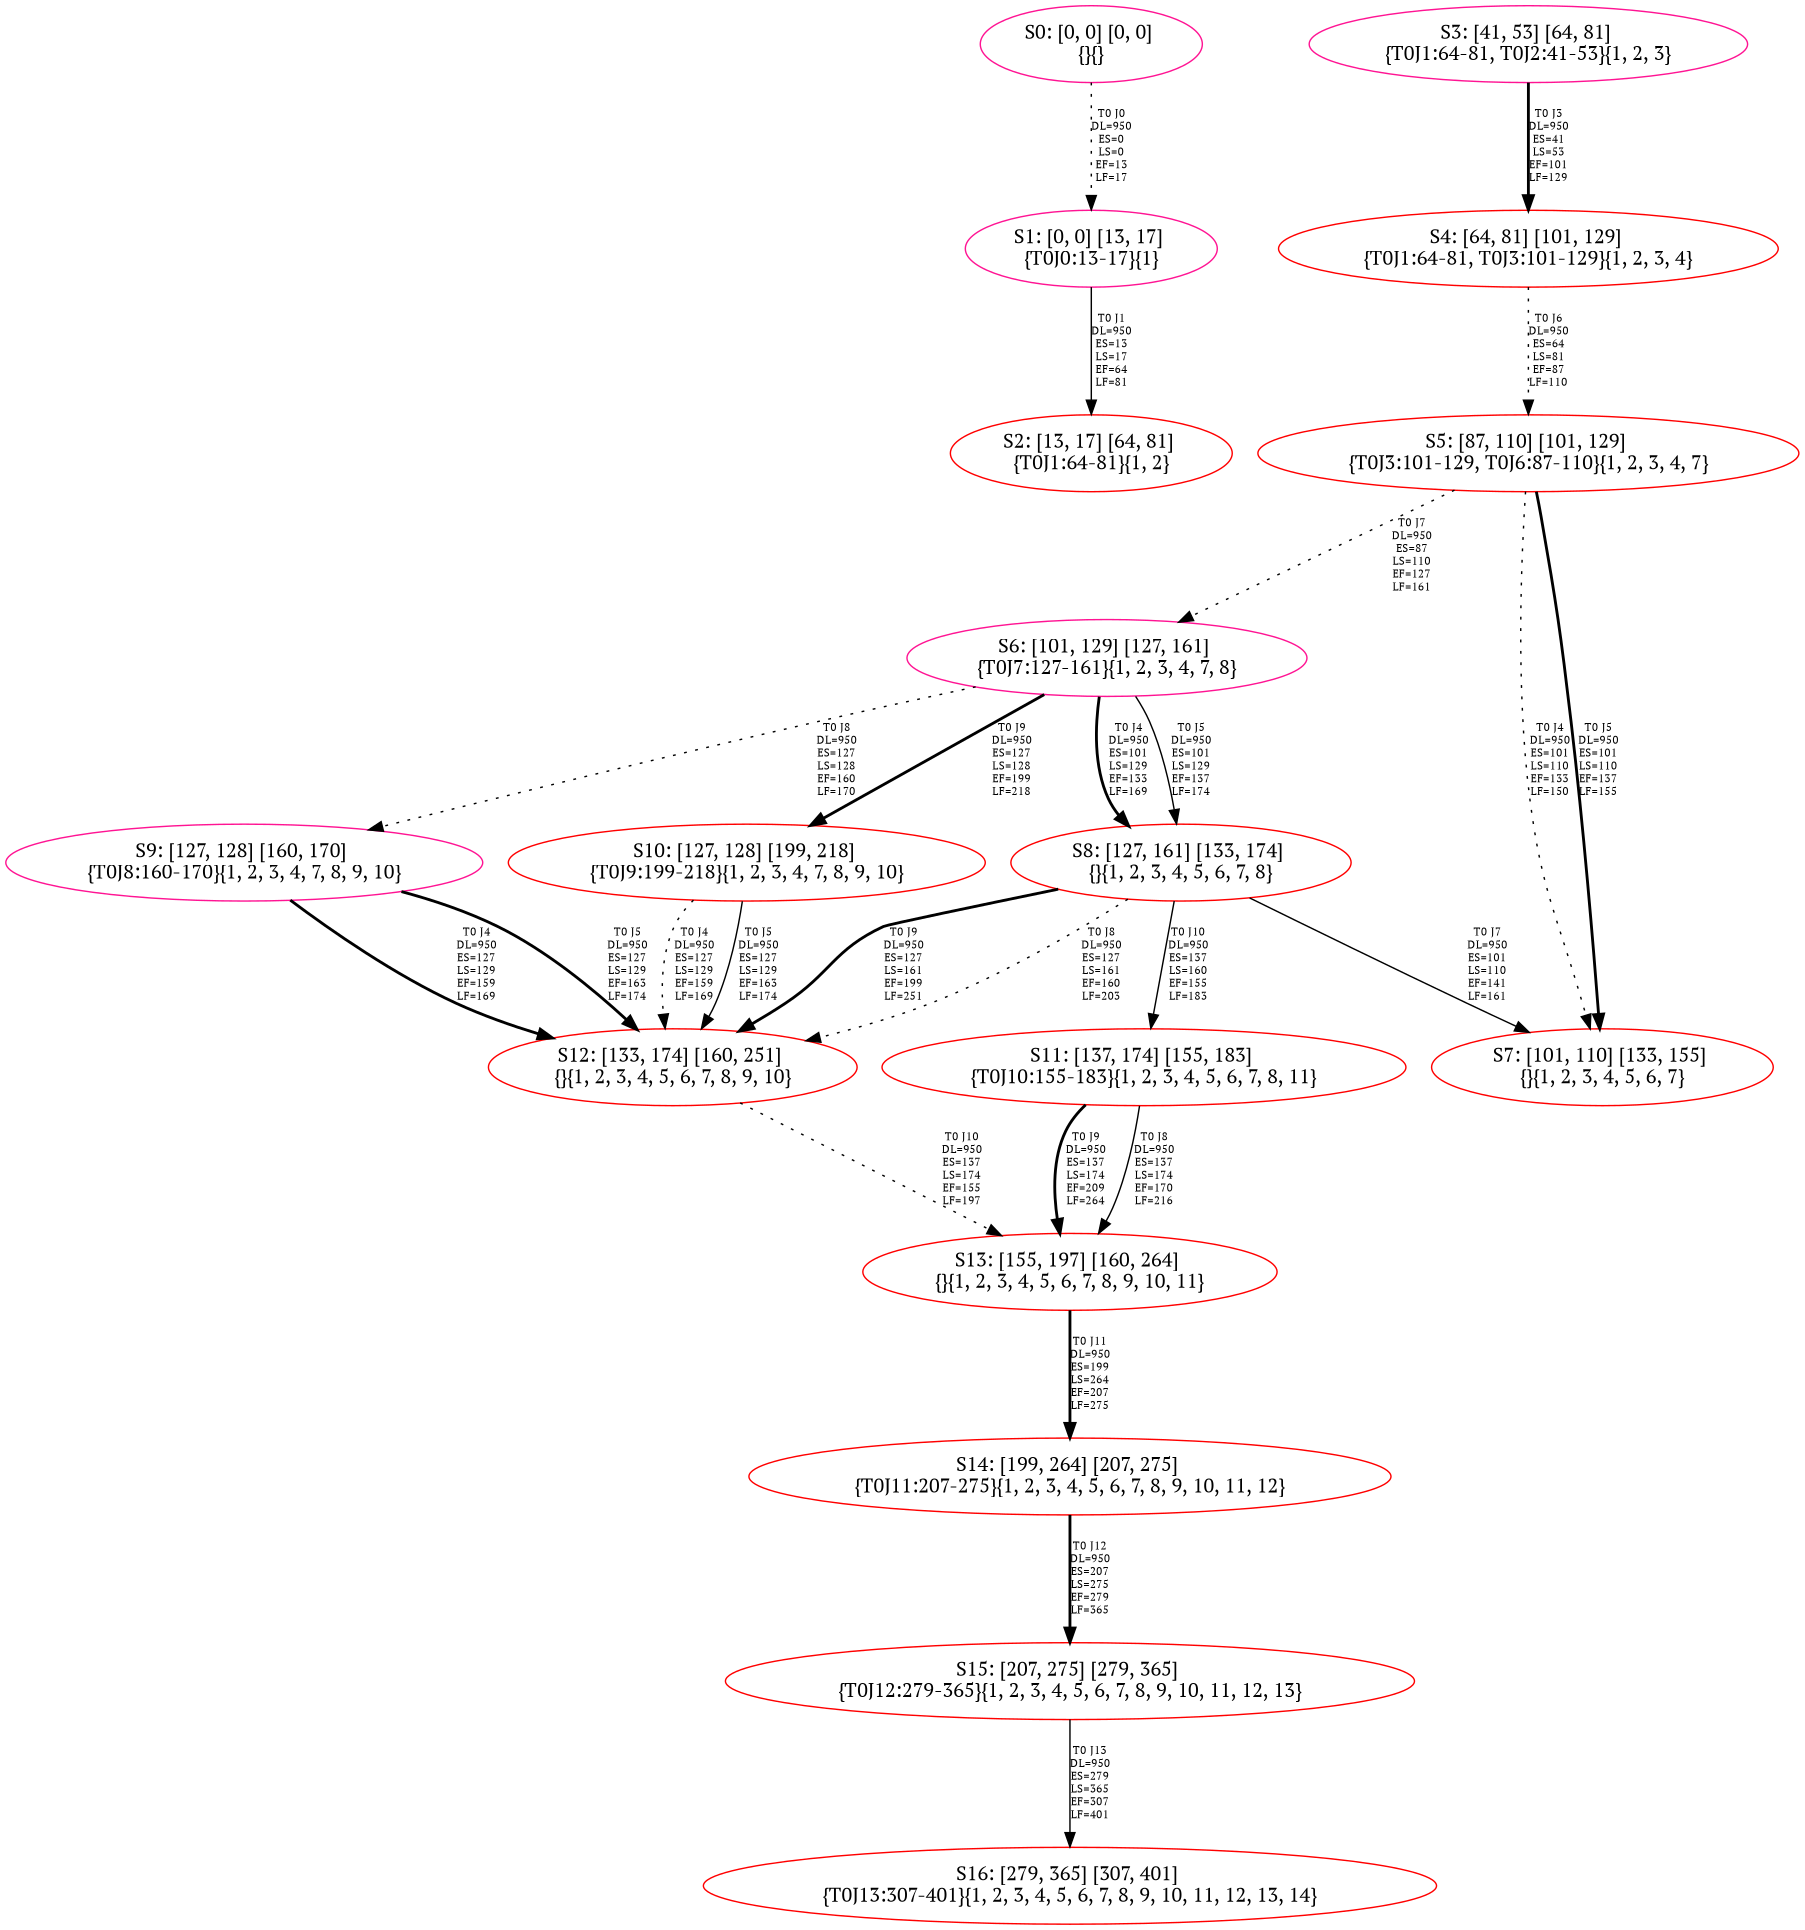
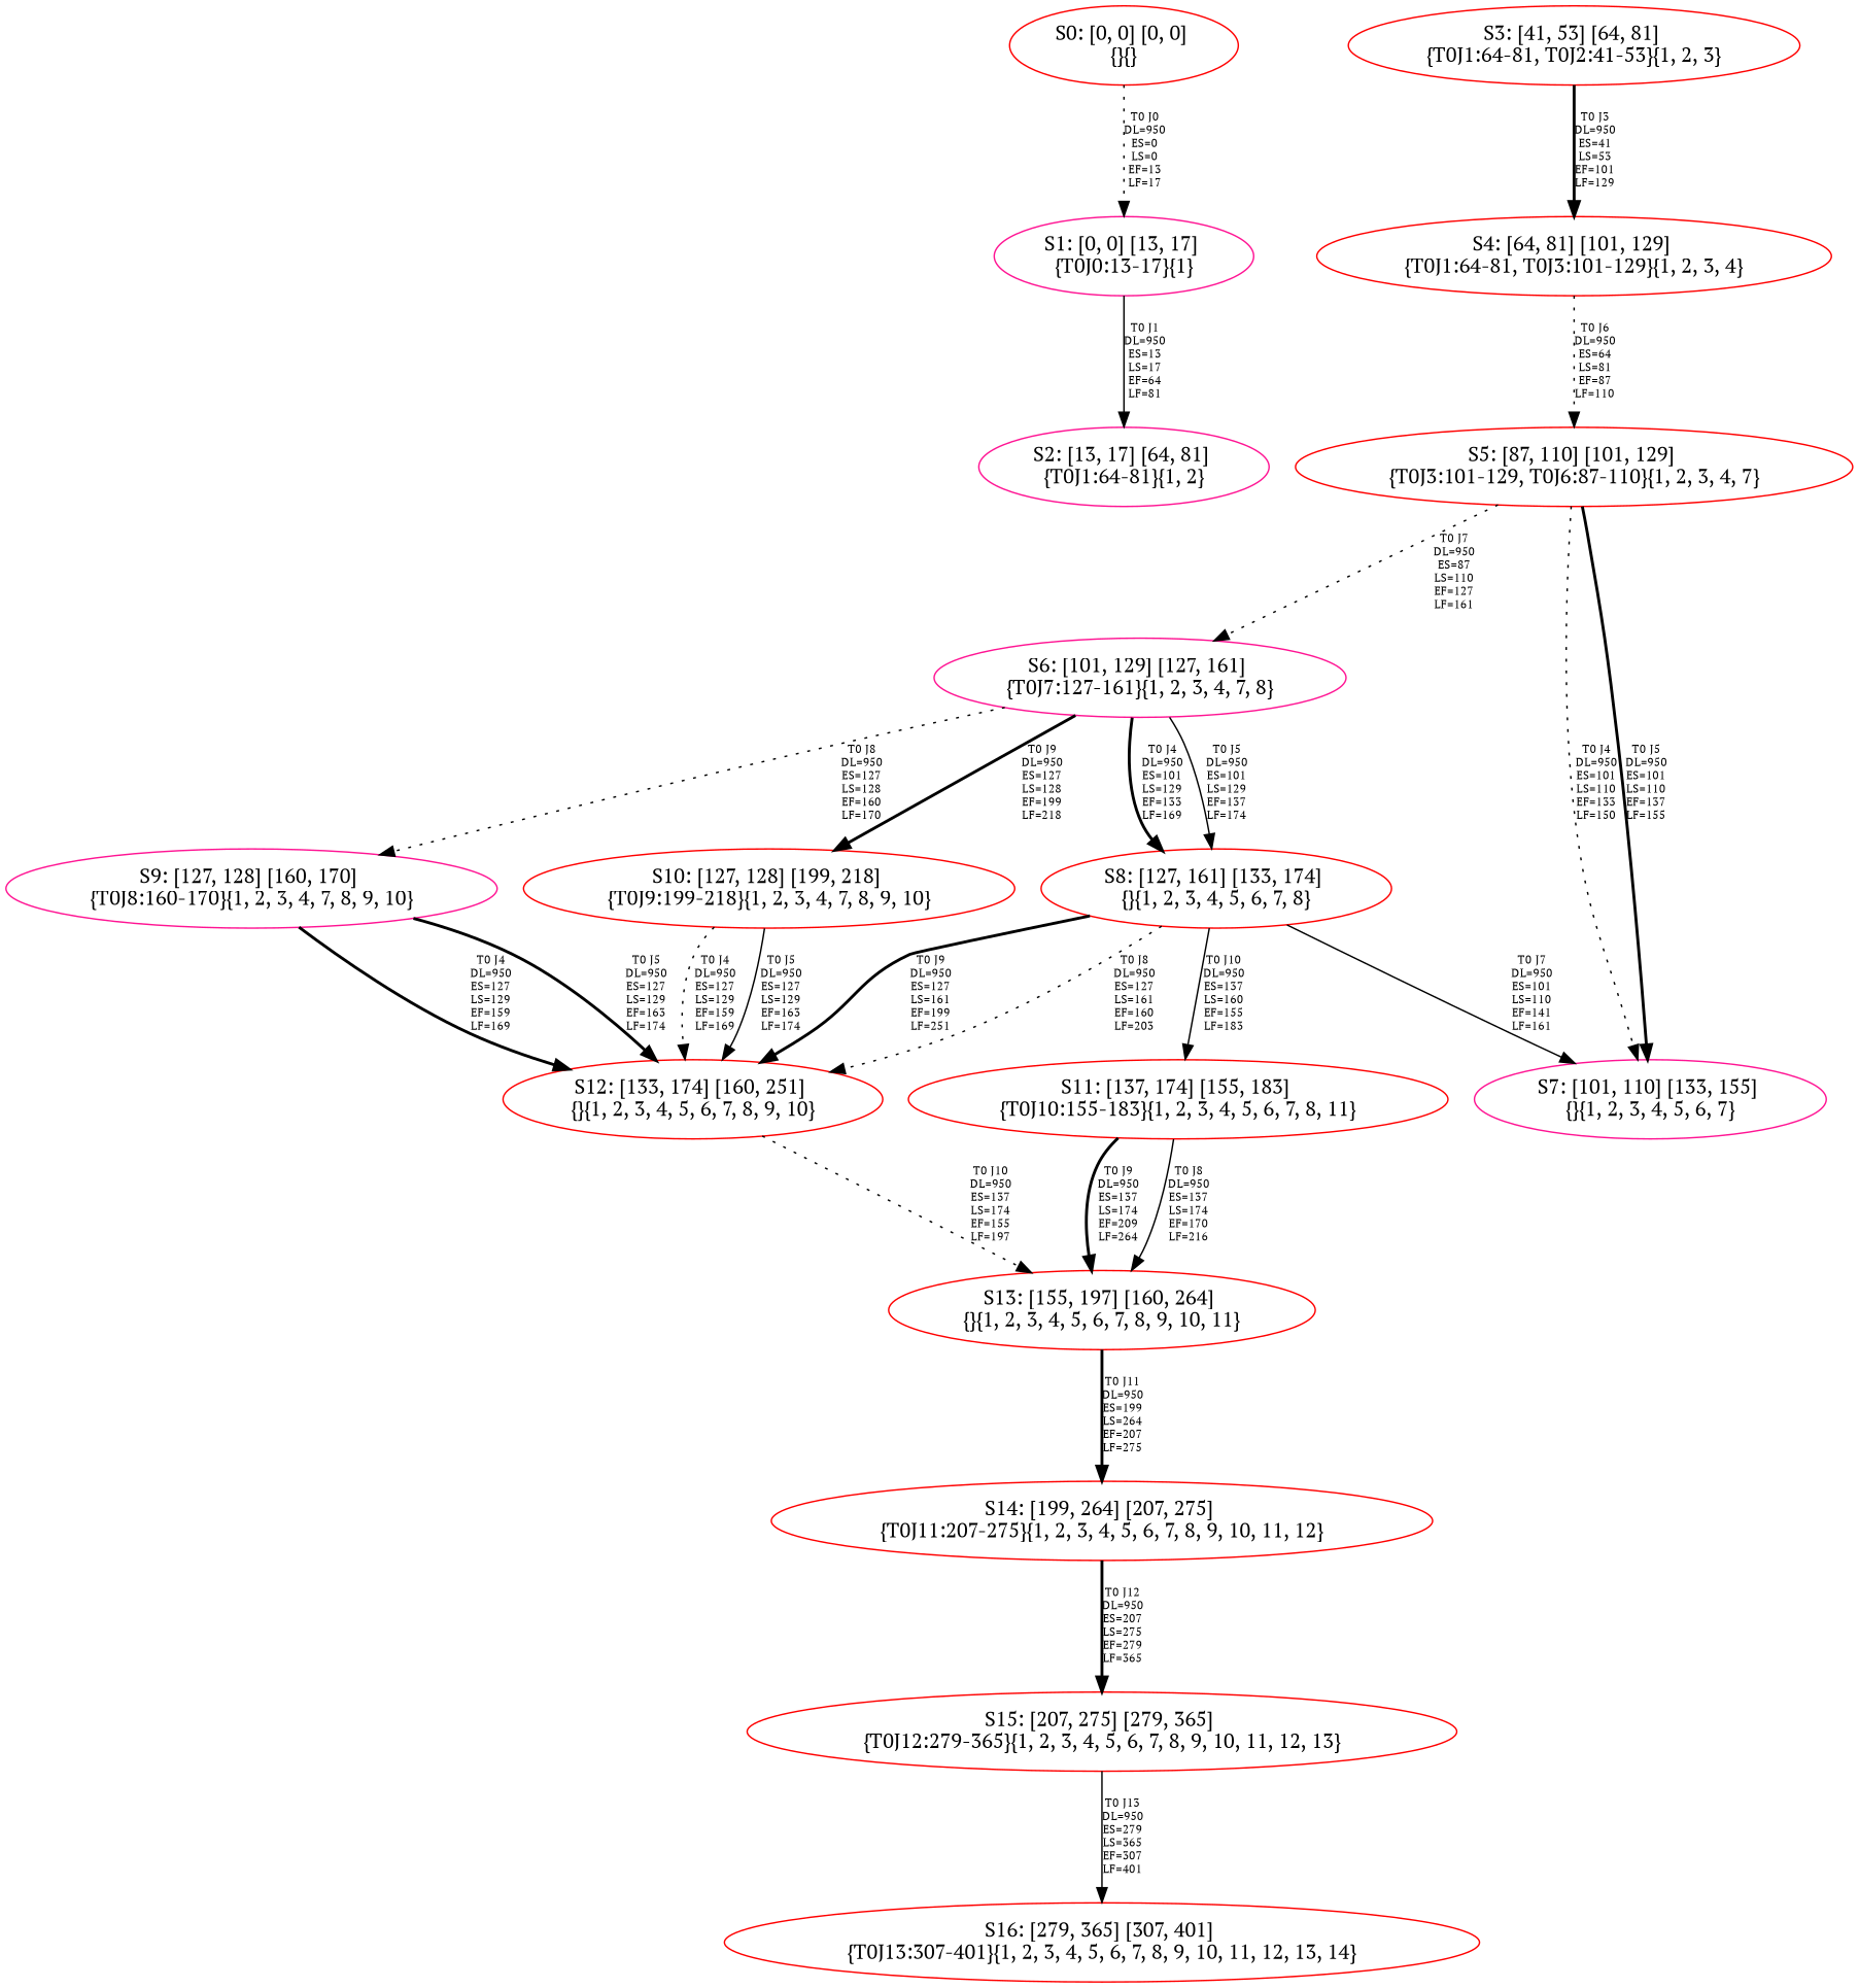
  digraph {
    fontname="PT Serif"
    node [color=red fontname="PT Serif"]
    edge [fontname="PT Serif" fontsize=8 style=bold]
-   n1 [color=deeppink label="S0: [0, 0] [0, 0] \n{}{}"]
+   n1 [label="S0: [0, 0] [0, 0] \n{}{}"]
    n2 [color=deeppink label="S1: [0, 0] [13, 17] \n{T0J0:13-17}{1}"]
-   n3 [label="S2: [13, 17] [64, 81] \n{T0J1:64-81}{1, 2}"]
-   n4 [color=deeppink label="S3: [41, 53] [64, 81] \n{T0J1:64-81, T0J2:41-53}{1, 2, 3}"]
+   n3 [color=deeppink label="S2: [13, 17] [64, 81] \n{T0J1:64-81}{1, 2}"]
+   n4 [label="S3: [41, 53] [64, 81] \n{T0J1:64-81, T0J2:41-53}{1, 2, 3}"]
    n5 [label="S4: [64, 81] [101, 129] \n{T0J1:64-81, T0J3:101-129}{1, 2, 3, 4}"]
    n6 [label="S5: [87, 110] [101, 129] \n{T0J3:101-129, T0J6:87-110}{1, 2, 3, 4, 7}"]
    n7 [color=deeppink label="S6: [101, 129] [127, 161] \n{T0J7:127-161}{1, 2, 3, 4, 7, 8}"]
-   n8 [label="S7: [101, 110] [133, 155] \n{}{1, 2, 3, 4, 5, 6, 7}"]
+   n8 [color=deeppink label="S7: [101, 110] [133, 155] \n{}{1, 2, 3, 4, 5, 6, 7}"]
    n9 [label="S8: [127, 161] [133, 174] \n{}{1, 2, 3, 4, 5, 6, 7, 8}"]
    n10 [color=deeppink label="S9: [127, 128] [160, 170] \n{T0J8:160-170}{1, 2, 3, 4, 7, 8, 9, 10}"]
    n11 [label="S10: [127, 128] [199, 218] \n{T0J9:199-218}{1, 2, 3, 4, 7, 8, 9, 10}"]
    n12 [label="S11: [137, 174] [155, 183] \n{T0J10:155-183}{1, 2, 3, 4, 5, 6, 7, 8, 11}"]
    n13 [label="S12: [133, 174] [160, 251] \n{}{1, 2, 3, 4, 5, 6, 7, 8, 9, 10}"]
    n14 [label="S13: [155, 197] [160, 264] \n{}{1, 2, 3, 4, 5, 6, 7, 8, 9, 10, 11}"]
    n15 [label="S14: [199, 264] [207, 275] \n{T0J11:207-275}{1, 2, 3, 4, 5, 6, 7, 8, 9, 10, 11, 12}"]
    n16 [label="S15: [207, 275] [279, 365] \n{T0J12:279-365}{1, 2, 3, 4, 5, 6, 7, 8, 9, 10, 11, 12, 13}"]
    n17 [label="S16: [279, 365] [307, 401] \n{T0J13:307-401}{1, 2, 3, 4, 5, 6, 7, 8, 9, 10, 11, 12, 13, 14}"]
    n1 -> n2 [label="T0 J0\nDL=950\nES=0\nLS=0\nEF=13\nLF=17" style=dotted]
    n2 -> n3 [label="T0 J1\nDL=950\nES=13\nLS=17\nEF=64\nLF=81" style=solid]
    n4 -> n5 [label="T0 J3\nDL=950\nES=41\nLS=53\nEF=101\nLF=129"]
    n5 -> n6 [label="T0 J6\nDL=950\nES=64\nLS=81\nEF=87\nLF=110" style=dotted]
    n6 -> n7 [label="T0 J7\nDL=950\nES=87\nLS=110\nEF=127\nLF=161" style=dotted]
    n6 -> n8 [label="T0 J4\nDL=950\nES=101\nLS=110\nEF=133\nLF=150" style=dotted]
    n6 -> n8 [label="T0 J5\nDL=950\nES=101\nLS=110\nEF=137\nLF=155"]
    n7 -> n9 [label="T0 J4\nDL=950\nES=101\nLS=129\nEF=133\nLF=169"]
    n7 -> n9 [label="T0 J5\nDL=950\nES=101\nLS=129\nEF=137\nLF=174" style=solid]
    n7 -> n10 [label="T0 J8\nDL=950\nES=127\nLS=128\nEF=160\nLF=170" style=dotted]
    n7 -> n11 [label="T0 J9\nDL=950\nES=127\nLS=128\nEF=199\nLF=218"]
    n9 -> n8 [label="T0 J7\nDL=950\nES=101\nLS=110\nEF=141\nLF=161" style=solid]
    n9 -> n12 [label="T0 J10\nDL=950\nES=137\nLS=160\nEF=155\nLF=183" style=solid]
    n9 -> n13 [label="T0 J8\nDL=950\nES=127\nLS=161\nEF=160\nLF=203" style=dotted]
    n9 -> n13 [label="T0 J9\nDL=950\nES=127\nLS=161\nEF=199\nLF=251"]
    n10 -> n13 [label="T0 J4\nDL=950\nES=127\nLS=129\nEF=159\nLF=169"]
    n10 -> n13 [label="T0 J5\nDL=950\nES=127\nLS=129\nEF=163\nLF=174"]
    n11 -> n13 [label="T0 J4\nDL=950\nES=127\nLS=129\nEF=159\nLF=169" style=dotted]
    n11 -> n13 [label="T0 J5\nDL=950\nES=127\nLS=129\nEF=163\nLF=174" style=solid]
    n12 -> n14 [label="T0 J8\nDL=950\nES=137\nLS=174\nEF=170\nLF=216" style=solid]
    n12 -> n14 [label="T0 J9\nDL=950\nES=137\nLS=174\nEF=209\nLF=264"]
    n13 -> n14 [label="T0 J10\nDL=950\nES=137\nLS=174\nEF=155\nLF=197" style=dotted]
    n14 -> n15 [label="T0 J11\nDL=950\nES=199\nLS=264\nEF=207\nLF=275"]
    n15 -> n16 [label="T0 J12\nDL=950\nES=207\nLS=275\nEF=279\nLF=365"]
    n16 -> n17 [label="T0 J13\nDL=950\nES=279\nLS=365\nEF=307\nLF=401" style=solid]
  }
